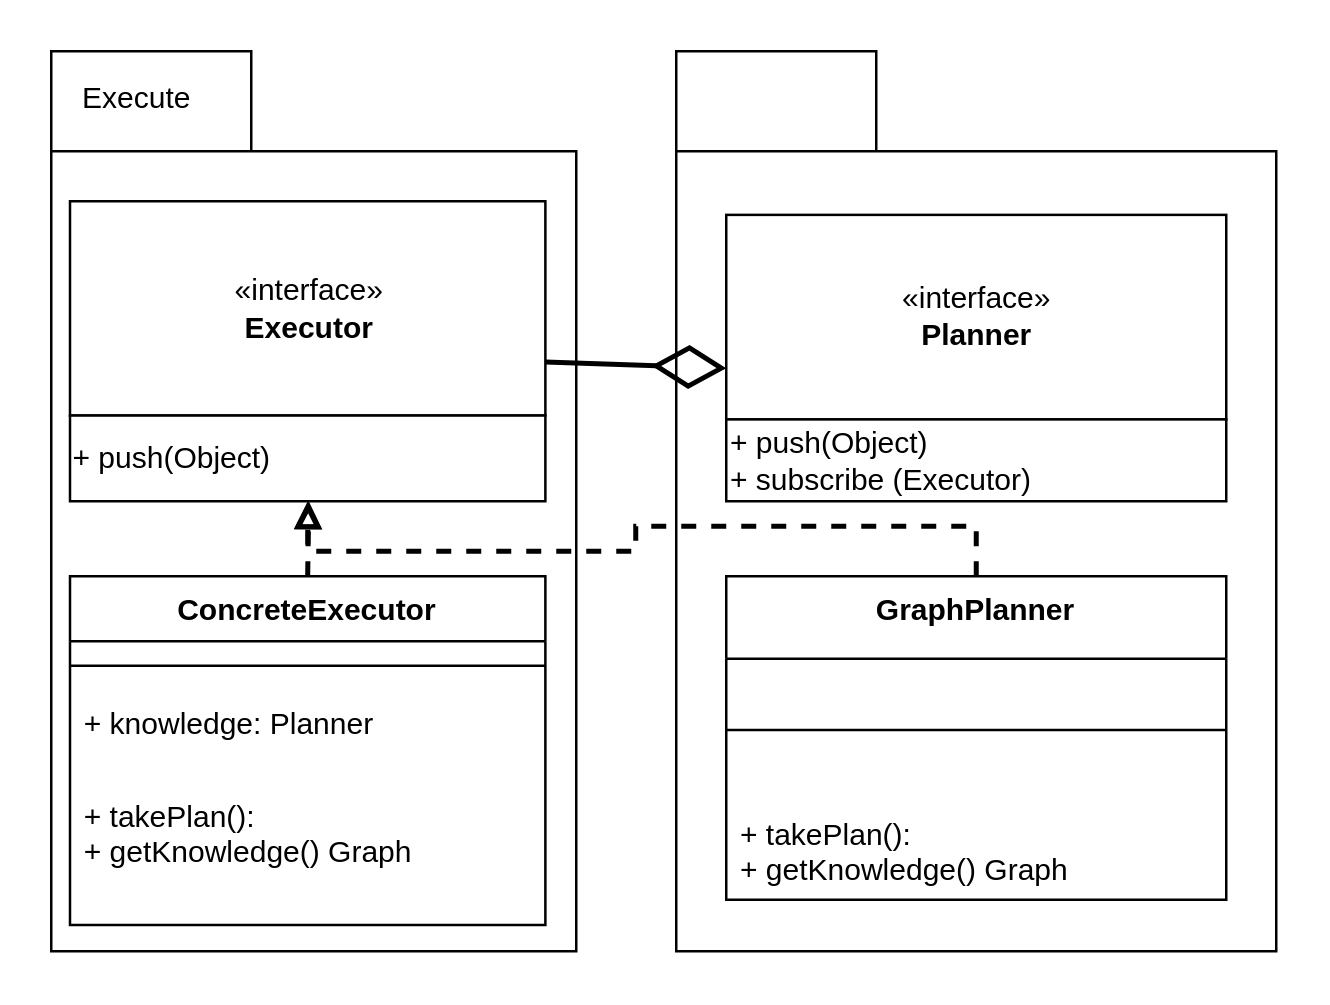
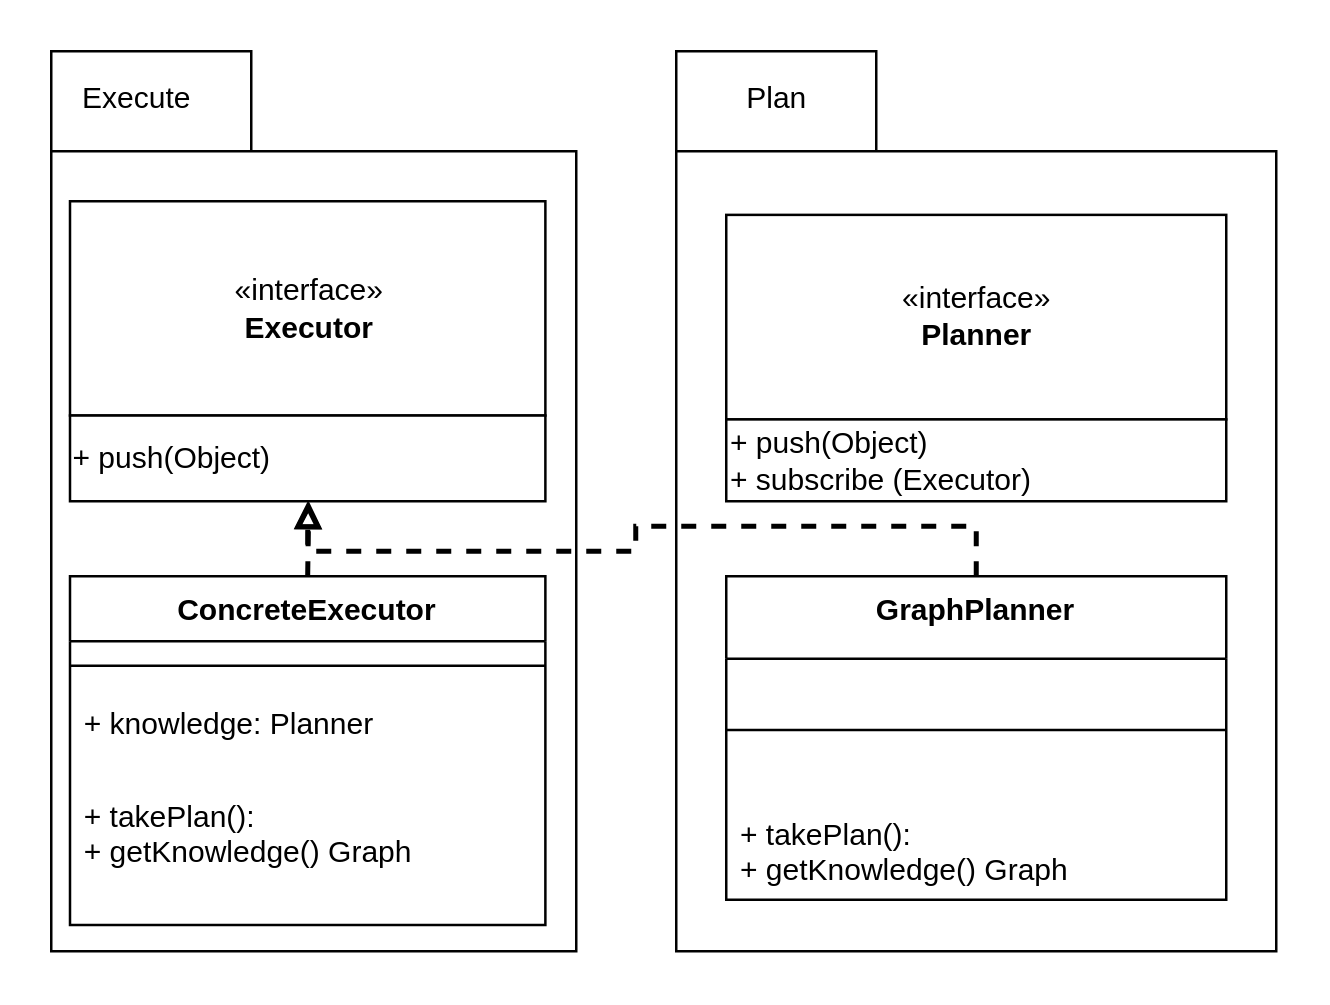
  <mxCell id="0" />
  <mxCell id="1" parent="0" />
  <mxCell id="2" style="edgeStyle=orthogonalEdgeStyle;rounded=0;orthogonalLoop=1;jettySize=auto;html=1;exitX=0.5;exitY=0;exitDx=0;exitDy=0;dashed=1;endArrow=block;endFill=0;strokeWidth=2;" parent="1" source="18" edge="1"><mxGeometry relative="1" as="geometry"><mxPoint x="390" y="200" as="targetPoint" /></mxGeometry></mxCell>
  <mxCell id="3" value="" style="group" parent="1" vertex="1" connectable="0"><mxGeometry x="20" y="20" width="210" height="360" as="geometry" /></mxCell>
  <mxCell id="4" value="" style="shape=folder;fontStyle=1;spacingTop=10;tabWidth=80;tabHeight=40;tabPosition=left;html=1;" parent="3" vertex="1"><mxGeometry width="210" height="360.0" as="geometry" /></mxCell>
  <mxCell id="5" value="Execute" style="text;html=1;align=center;verticalAlign=middle;resizable=0;points=[];autosize=1;strokeColor=none;" parent="3" vertex="1"><mxGeometry x="3.75" y="8.571" width="60" height="20" as="geometry" /></mxCell>
  <mxCell id="6" value="ConcreteExecutor" style="swimlane;fontStyle=1;align=center;verticalAlign=top;childLayout=stackLayout;horizontal=1;startSize=26;horizontalStack=0;resizeParent=1;resizeParentMax=0;resizeLast=0;collapsible=1;marginBottom=0;" parent="3" vertex="1"><mxGeometry x="7.498" y="210.0" width="190.149" height="139.455" as="geometry"><mxRectangle x="1030" y="374" width="120" height="26" as="alternateBounds" /></mxGeometry></mxCell>
  <mxCell id="7" value="" style="line;strokeWidth=1;fillColor=none;align=left;verticalAlign=middle;spacingTop=-1;spacingLeft=3;spacingRight=3;rotatable=0;labelPosition=right;points=[];portConstraint=eastwest;" parent="6" vertex="1"><mxGeometry y="26" width="190.149" height="19.636" as="geometry" /></mxCell>
  <mxCell id="8" value="+ knowledge: Planner&#10;&#10;&#10;&#10;&#10;" style="text;strokeColor=none;fillColor=none;align=left;verticalAlign=top;spacingLeft=4;spacingRight=4;overflow=hidden;rotatable=0;points=[[0,0.5],[1,0.5]];portConstraint=eastwest;" parent="6" vertex="1"><mxGeometry y="45.636" width="190.149" height="37.091" as="geometry" /></mxCell>
  <mxCell id="9" value="+ takePlan():&#10;+ getKnowledge() Graph" style="text;strokeColor=none;fillColor=none;align=left;verticalAlign=top;spacingLeft=4;spacingRight=4;overflow=hidden;rotatable=0;points=[[0,0.5],[1,0.5]];portConstraint=eastwest;" parent="6" vertex="1"><mxGeometry y="82.727" width="190.149" height="56.727" as="geometry" /></mxCell>
  <mxCell id="10" value="" style="group" parent="3" vertex="1" connectable="0"><mxGeometry x="7.498" y="60" width="190.149" height="120" as="geometry" /></mxCell>
  <mxCell id="11" value="«interface»&lt;br&gt;&lt;span style=&quot;font-weight: 700&quot;&gt;Executor&lt;/span&gt;" style="html=1;" parent="10" vertex="1"><mxGeometry width="190.149" height="85.714" as="geometry" /></mxCell>
  <mxCell id="12" value="+ push(Object)" style="html=1;align=left;" parent="10" vertex="1"><mxGeometry y="85.714" width="190.149" height="34.286" as="geometry" /></mxCell>
  <mxCell id="13" style="edgeStyle=orthogonalEdgeStyle;rounded=0;orthogonalLoop=1;jettySize=auto;html=1;exitX=0.5;exitY=0;exitDx=0;exitDy=0;dashed=1;endArrow=block;endFill=0;strokeWidth=2;" parent="1" source="6" edge="1"><mxGeometry relative="1" as="geometry"><mxPoint x="123" y="200" as="targetPoint" /></mxGeometry></mxCell>
  <mxCell id="14" value="knowledge: Object" style="text;html=1;align=center;verticalAlign=middle;resizable=0;points=[];autosize=1;strokeColor=none;" parent="1" vertex="1"><mxGeometry x="300" y="270" width="110" height="20" as="geometry" /></mxCell>
  <mxCell id="15" value="" style="shape=folder;fontStyle=1;spacingTop=10;tabWidth=80;tabHeight=40;tabPosition=left;html=1;" parent="1" vertex="1"><mxGeometry x="270" y="20" width="240" height="360" as="geometry" /></mxCell>
+ <mxCell id="16" value="Plan" style="text;html=1;align=center;verticalAlign=middle;resizable=0;points=[];autosize=1;strokeColor=none;" parent="1" vertex="1"><mxGeometry x="290" y="28.571" width="40" height="20" as="geometry" /></mxCell>
  <mxCell id="17" style="edgeStyle=orthogonalEdgeStyle;rounded=0;orthogonalLoop=1;jettySize=auto;html=1;exitX=0.5;exitY=0;exitDx=0;exitDy=0;endArrow=block;endFill=0;strokeWidth=2;dashed=1;" parent="1" source="18" target="12" edge="1"><mxGeometry relative="1" as="geometry" /></mxCell>
  <mxCell id="18" value="GraphPlanner" style="swimlane;fontStyle=1;align=center;verticalAlign=top;childLayout=stackLayout;horizontal=1;startSize=33;horizontalStack=0;resizeParent=1;resizeParentMax=0;resizeLast=0;collapsible=1;marginBottom=0;" parent="1" vertex="1"><mxGeometry x="290" y="230" width="200" height="129.36" as="geometry"><mxRectangle x="1030" y="374" width="120" height="26" as="alternateBounds" /></mxGeometry></mxCell>
  <mxCell id="19" value="" style="line;strokeWidth=1;fillColor=none;align=left;verticalAlign=middle;spacingTop=-1;spacingLeft=3;spacingRight=3;rotatable=0;labelPosition=right;points=[];portConstraint=eastwest;" parent="18" vertex="1"><mxGeometry y="33" width="200" height="57" as="geometry" /></mxCell>
  <mxCell id="20" value="+ takePlan():&#10;+ getKnowledge() Graph" style="text;strokeColor=none;fillColor=none;align=left;verticalAlign=top;spacingLeft=4;spacingRight=4;overflow=hidden;rotatable=0;points=[[0,0.5],[1,0.5]];portConstraint=eastwest;" parent="18" vertex="1"><mxGeometry y="90" width="200" height="39.36" as="geometry" /></mxCell>
  <mxCell id="21" value="" style="group" parent="1" vertex="1" connectable="0"><mxGeometry x="290" y="85.455" width="200" height="114.545" as="geometry" /></mxCell>
  <mxCell id="22" value="«interface»&lt;br&gt;&lt;span style=&quot;font-weight: 700&quot;&gt;Planner&lt;/span&gt;" style="html=1;" parent="21" vertex="1"><mxGeometry width="200" height="81.818" as="geometry" /></mxCell>
  <mxCell id="23" value="+ push(Object)&lt;br&gt;+ subscribe (Executor)" style="html=1;align=left;" parent="21" vertex="1"><mxGeometry y="81.818" width="200" height="32.727" as="geometry" /></mxCell>
- <mxCell id="24" value="" style="endArrow=diamondThin;endFill=0;endSize=24;html=1;strokeWidth=2;exitX=1;exitY=0.75;exitDx=0;exitDy=0;entryX=0;entryY=0.75;entryDx=0;entryDy=0;" parent="1" source="11" target="22" edge="1"><mxGeometry width="160" relative="1" as="geometry"><mxPoint x="251" y="241.585" as="sourcePoint" /><mxPoint x="250" y="140" as="targetPoint" /></mxGeometry></mxCell>
